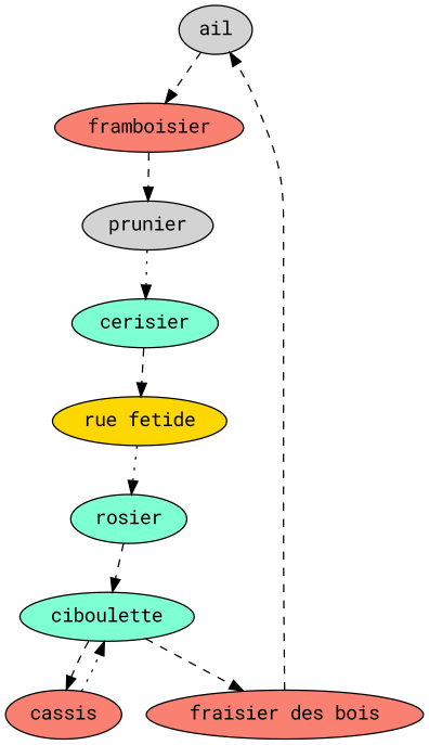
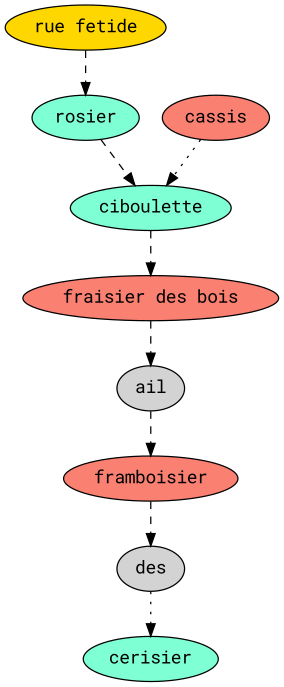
  digraph {
    fontname="Roboto Mono"
    node [fillcolor=salmon fontname="Roboto Mono" style=filled]
    edge [fontname="Roboto Mono" style=dashed]
    ail [fillcolor=lightgrey]
    "fraisier des bois"
    framboisier
-   prunier [fillcolor=lightgrey]
+   prunier [fillcolor=lightgrey label=des]
    cerisier [fillcolor=aquamarine]
    "rue fetide" [fillcolor=gold]
    rosier [fillcolor=aquamarine]
    ciboulette [fillcolor=aquamarine]
    cassis
    ail -> framboisier
    "fraisier des bois" -> ail
    framboisier -> prunier
    prunier -> cerisier [style=dotted]
-   cerisier -> "rue fetide"
-   "rue fetide" -> rosier [style=dotted]
+   "rue fetide" -> rosier
    rosier -> ciboulette
    ciboulette -> "fraisier des bois"
-   ciboulette -> cassis
    cassis -> ciboulette [style=dotted]
  }
